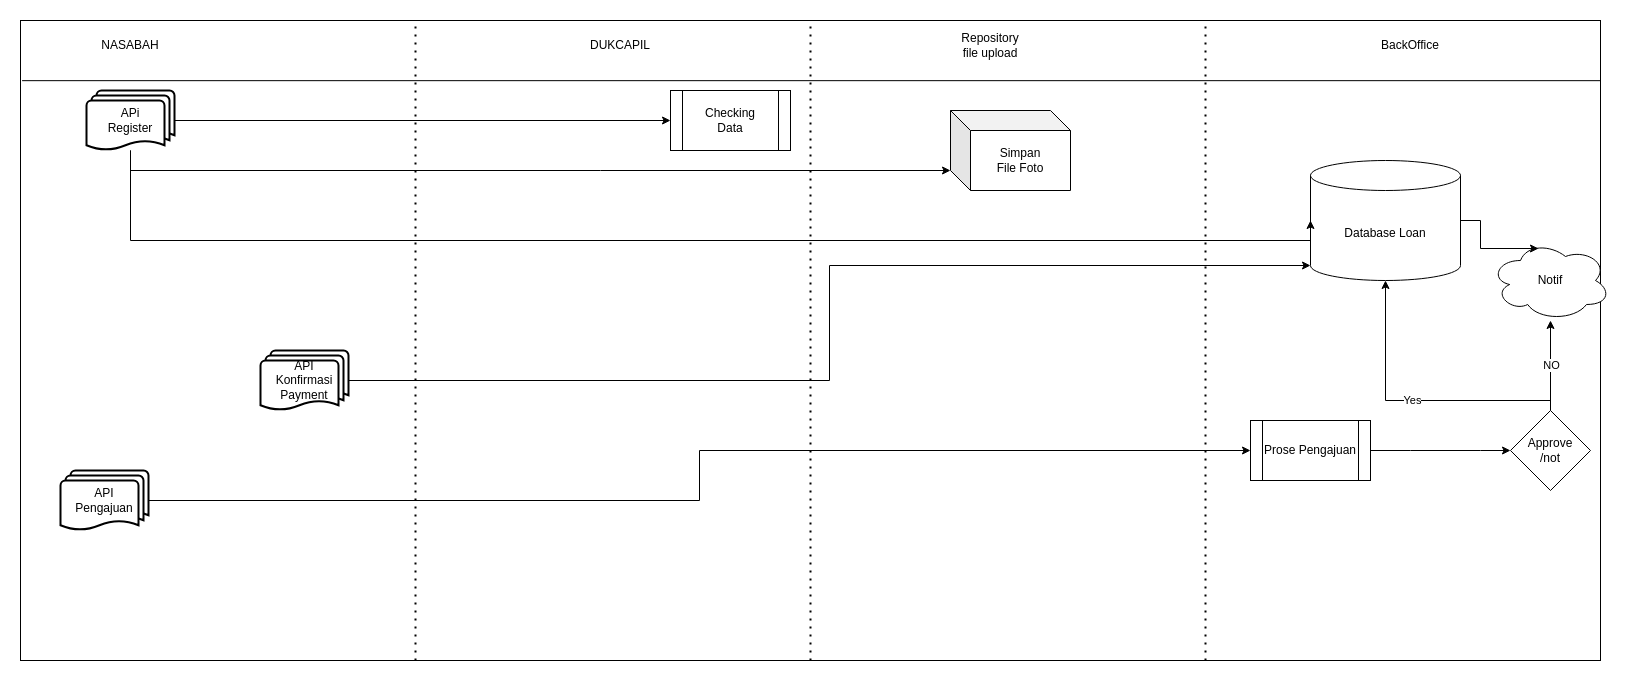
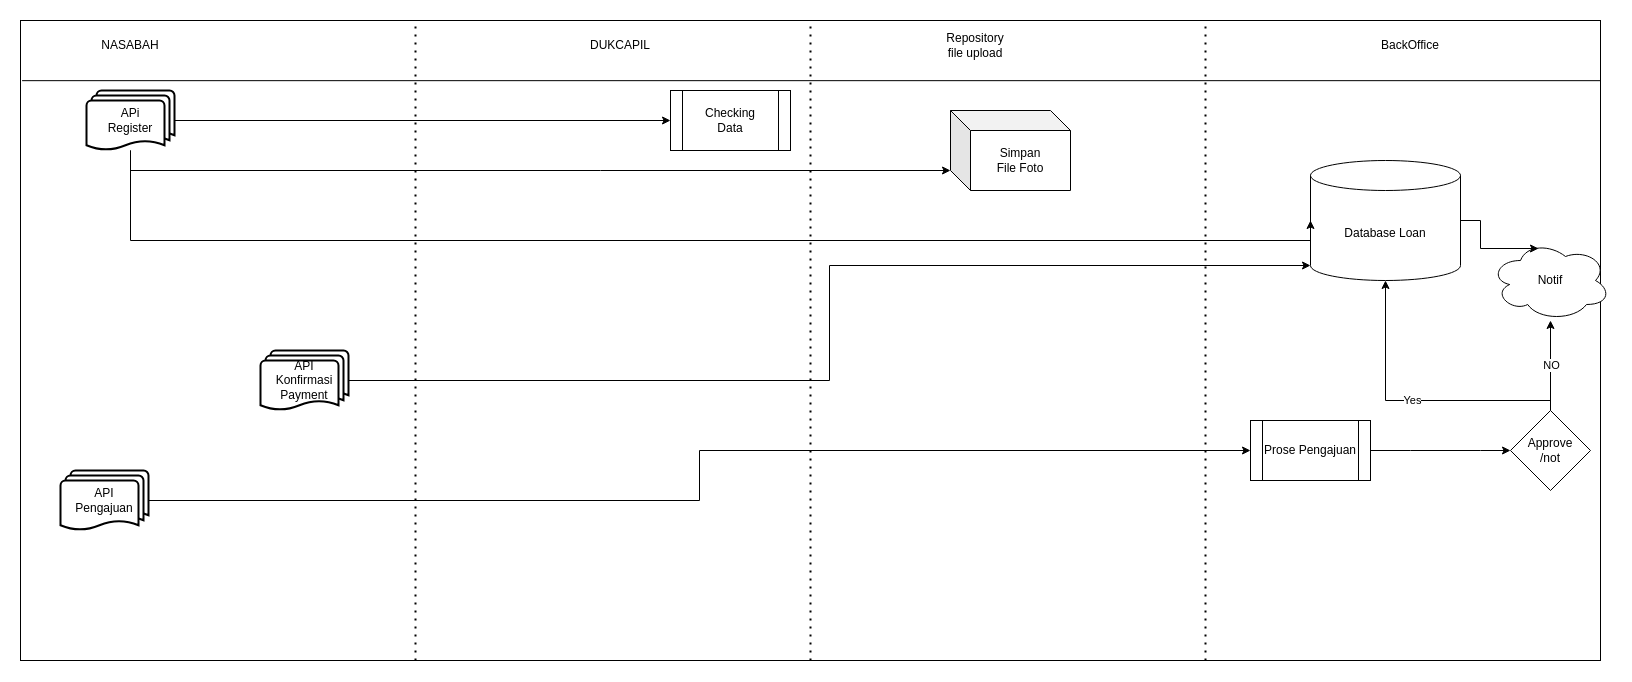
  <mxCell id="0" />
  <mxCell id="1" parent="0" />
  <mxCell id="2" value="" style="rounded=0;whiteSpace=wrap;html=1;" vertex="1" parent="1"><mxGeometry x="20" y="20" width="1580" height="640" as="geometry" /></mxCell>
  <mxCell id="3" value="" style="endArrow=none;dashed=1;html=1;dashPattern=1 3;strokeWidth=2;rounded=0;entryX=0.25;entryY=0;entryDx=0;entryDy=0;exitX=0.25;exitY=1;exitDx=0;exitDy=0;" edge="1" parent="1" source="2" target="2"><mxGeometry width="50" height="50" relative="1" as="geometry"><mxPoint x="300" y="370" as="sourcePoint" /><mxPoint x="350" y="320" as="targetPoint" /></mxGeometry></mxCell>
  <mxCell id="4" value="" style="endArrow=none;dashed=1;html=1;dashPattern=1 3;strokeWidth=2;rounded=0;entryX=0.5;entryY=0;entryDx=0;entryDy=0;exitX=0.5;exitY=1;exitDx=0;exitDy=0;" edge="1" parent="1" source="2" target="2"><mxGeometry width="50" height="50" relative="1" as="geometry"><mxPoint x="300" y="370" as="sourcePoint" /><mxPoint x="350" y="320" as="targetPoint" /></mxGeometry></mxCell>
  <mxCell id="5" value="" style="endArrow=none;html=1;rounded=0;exitX=0.001;exitY=0.094;exitDx=0;exitDy=0;exitPerimeter=0;entryX=1;entryY=0.094;entryDx=0;entryDy=0;entryPerimeter=0;" edge="1" parent="1" source="2" target="2"><mxGeometry width="50" height="50" relative="1" as="geometry"><mxPoint x="300" y="370" as="sourcePoint" /><mxPoint x="350" y="320" as="targetPoint" /></mxGeometry></mxCell>
  <mxCell id="6" value="NASABAH" style="text;html=1;align=center;verticalAlign=middle;whiteSpace=wrap;rounded=0;" vertex="1" parent="1"><mxGeometry x="100" y="30" width="60" height="30" as="geometry" /></mxCell>
  <mxCell id="7" style="edgeStyle=orthogonalEdgeStyle;rounded=0;orthogonalLoop=1;jettySize=auto;html=1;entryX=0;entryY=0.5;entryDx=0;entryDy=0;" edge="1" parent="1" source="8" target="10"><mxGeometry relative="1" as="geometry" /></mxCell>
  <mxCell id="8" value="APi &lt;br&gt;Register" style="strokeWidth=2;html=1;shape=mxgraph.flowchart.multi-document;whiteSpace=wrap;" vertex="1" parent="1"><mxGeometry x="86" y="90" width="88" height="60" as="geometry" /></mxCell>
  <mxCell id="9" value="DUKCAPIL" style="text;html=1;align=center;verticalAlign=middle;whiteSpace=wrap;rounded=0;" vertex="1" parent="1"><mxGeometry x="590" y="30" width="60" height="30" as="geometry" /></mxCell>
  <mxCell id="10" value="Checking &lt;br&gt;Data" style="shape=process;whiteSpace=wrap;html=1;backgroundOutline=1;" vertex="1" parent="1"><mxGeometry x="670" y="90" width="120" height="60" as="geometry" /></mxCell>
  <mxCell id="11" value="" style="endArrow=none;dashed=1;html=1;dashPattern=1 3;strokeWidth=2;rounded=0;entryX=0.75;entryY=0;entryDx=0;entryDy=0;exitX=0.75;exitY=1;exitDx=0;exitDy=0;" edge="1" parent="1" source="2" target="2"><mxGeometry width="50" height="50" relative="1" as="geometry"><mxPoint x="300" y="370" as="sourcePoint" /><mxPoint x="350" y="320" as="targetPoint" /></mxGeometry></mxCell>
- <mxCell id="12" value="Repository file upload" style="text;html=1;align=center;verticalAlign=middle;whiteSpace=wrap;rounded=0;" vertex="1" parent="1"><mxGeometry x="960" y="30" width="60" height="30" as="geometry" /></mxCell>
+ <mxCell id="12" value="Repository file upload" style="text;html=1;align=center;verticalAlign=middle;whiteSpace=wrap;rounded=0;" vertex="1" parent="1"><mxGeometry x="945" y="30" width="60" height="30" as="geometry" /></mxCell>
  <mxCell id="13" value="Simpan &lt;br&gt;File Foto" style="shape=cube;whiteSpace=wrap;html=1;boundedLbl=1;backgroundOutline=1;darkOpacity=0.05;darkOpacity2=0.1;" vertex="1" parent="1"><mxGeometry x="950" y="110" width="120" height="80" as="geometry" /></mxCell>
  <mxCell id="14" style="edgeStyle=orthogonalEdgeStyle;rounded=0;orthogonalLoop=1;jettySize=auto;html=1;entryX=0;entryY=0;entryDx=0;entryDy=60;entryPerimeter=0;" edge="1" parent="1" source="8" target="13"><mxGeometry relative="1" as="geometry"><Array as="points"><mxPoint x="130" y="170" /><mxPoint x="600" y="170" /></Array></mxGeometry></mxCell>
  <mxCell id="15" value="BackOffice" style="text;html=1;align=center;verticalAlign=middle;whiteSpace=wrap;rounded=0;" vertex="1" parent="1"><mxGeometry x="1380" y="30" width="60" height="30" as="geometry" /></mxCell>
  <mxCell id="16" value="Database Loan" style="shape=cylinder3;whiteSpace=wrap;html=1;boundedLbl=1;backgroundOutline=1;size=15;" vertex="1" parent="1"><mxGeometry x="1310" y="160" width="150" height="120" as="geometry" /></mxCell>
  <mxCell id="17" style="edgeStyle=orthogonalEdgeStyle;rounded=0;orthogonalLoop=1;jettySize=auto;html=1;entryX=0;entryY=0.5;entryDx=0;entryDy=0;entryPerimeter=0;" edge="1" parent="1" source="8" target="16"><mxGeometry relative="1" as="geometry"><Array as="points"><mxPoint x="130" y="240" /></Array></mxGeometry></mxCell>
  <mxCell id="18" style="edgeStyle=orthogonalEdgeStyle;rounded=0;orthogonalLoop=1;jettySize=auto;html=1;" edge="1" parent="1" source="19" target="21"><mxGeometry relative="1" as="geometry" /></mxCell>
  <mxCell id="19" value="API &lt;br&gt;Pengajuan" style="strokeWidth=2;html=1;shape=mxgraph.flowchart.multi-document;whiteSpace=wrap;" vertex="1" parent="1"><mxGeometry x="60" y="470" width="88" height="60" as="geometry" /></mxCell>
  <mxCell id="20" style="edgeStyle=orthogonalEdgeStyle;rounded=0;orthogonalLoop=1;jettySize=auto;html=1;entryX=0;entryY=0.5;entryDx=0;entryDy=0;" edge="1" parent="1" source="21" target="25"><mxGeometry relative="1" as="geometry"><Array as="points"><mxPoint x="1410" y="450" /><mxPoint x="1480" y="450" /><mxPoint x="1480" y="420" /></Array></mxGeometry></mxCell>
  <mxCell id="21" value="Prose Pengajuan" style="shape=process;whiteSpace=wrap;html=1;backgroundOutline=1;" vertex="1" parent="1"><mxGeometry x="1250" y="420" width="120" height="60" as="geometry" /></mxCell>
  <mxCell id="22" value="Yes" style="edgeStyle=orthogonalEdgeStyle;rounded=0;orthogonalLoop=1;jettySize=auto;html=1;" edge="1" parent="1" source="25" target="16"><mxGeometry relative="1" as="geometry"><Array as="points"><mxPoint x="1385" y="400" /></Array></mxGeometry></mxCell>
  <mxCell id="23" style="edgeStyle=orthogonalEdgeStyle;rounded=0;orthogonalLoop=1;jettySize=auto;html=1;" edge="1" parent="1" source="25" target="26"><mxGeometry relative="1" as="geometry" /></mxCell>
  <mxCell id="24" value="NO" style="edgeLabel;html=1;align=center;verticalAlign=middle;resizable=0;points=[];" vertex="1" connectable="0" parent="23"><mxGeometry x="0.014" relative="1" as="geometry"><mxPoint as="offset" /></mxGeometry></mxCell>
  <mxCell id="25" value="Approve&lt;br&gt;/not" style="rhombus;whiteSpace=wrap;html=1;" vertex="1" parent="1"><mxGeometry x="1510" y="410" width="80" height="80" as="geometry" /></mxCell>
  <mxCell id="26" value="Notif" style="ellipse;shape=cloud;whiteSpace=wrap;html=1;" vertex="1" parent="1"><mxGeometry x="1490" y="240" width="120" height="80" as="geometry" /></mxCell>
  <mxCell id="27" value="API&lt;br&gt;Konfirmasi&lt;br&gt;Payment" style="strokeWidth=2;html=1;shape=mxgraph.flowchart.multi-document;whiteSpace=wrap;" vertex="1" parent="1"><mxGeometry x="260" y="350" width="88" height="60" as="geometry" /></mxCell>
  <mxCell id="28" style="edgeStyle=orthogonalEdgeStyle;rounded=0;orthogonalLoop=1;jettySize=auto;html=1;entryX=0;entryY=1;entryDx=0;entryDy=-15;entryPerimeter=0;" edge="1" parent="1" source="27" target="16"><mxGeometry relative="1" as="geometry" /></mxCell>
  <mxCell id="29" style="edgeStyle=orthogonalEdgeStyle;rounded=0;orthogonalLoop=1;jettySize=auto;html=1;entryX=0.4;entryY=0.1;entryDx=0;entryDy=0;entryPerimeter=0;" edge="1" parent="1" source="16" target="26"><mxGeometry relative="1" as="geometry" /></mxCell>
